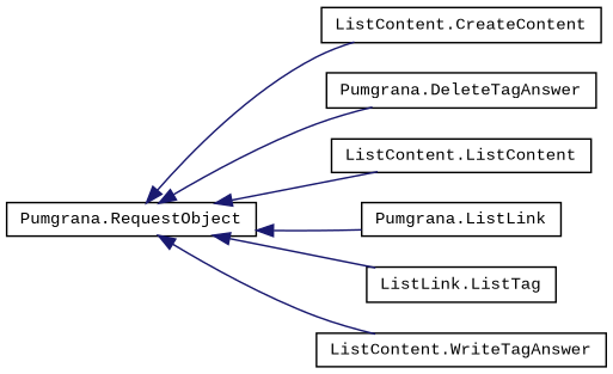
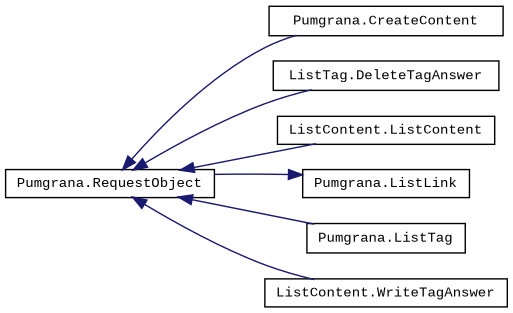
  digraph {
    fontname="Liberation Mono"
    rankdir=LR
    node [color=black fillcolor=white fontname="Liberation Mono" fontsize=10 shape=record style=filled]
    edge [color=midnightblue dir=back fontname="Liberation Mono" fontsize=10 labelfontname=Helvetica labelfontsize=10 style=solid]
    n1 [height=0.2 label="Pumgrana.RequestObject" width=0.4]
-   n2 [height=0.2 label="ListContent.CreateContent" width=0.4]
-   n3 [height=0.2 label="Pumgrana.DeleteTagAnswer" width=0.4]
+   n2 [height=0.2 label="Pumgrana.CreateContent" width=0.4]
+   n3 [height=0.2 label="ListTag.DeleteTagAnswer" width=0.4]
    n4 [height=0.2 label="ListContent.ListContent" width=0.4]
    n5 [height=0.2 label="Pumgrana.ListLink" width=0.4]
-   n6 [height=0.2 label="ListLink.ListTag" width=0.4]
+   n6 [height=0.2 label="Pumgrana.ListTag" width=0.4]
    n7 [height=0.2 label="ListContent.WriteTagAnswer" width=0.4]
    n1 -> n2
    n1 -> n3
    n1 -> n4
-   n1 -> n5
+   n5 -> n1
    n1 -> n6
    n1 -> n7
  }
